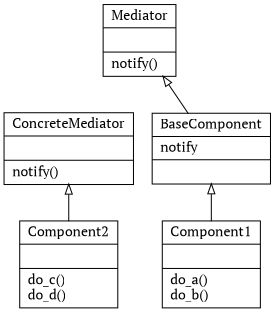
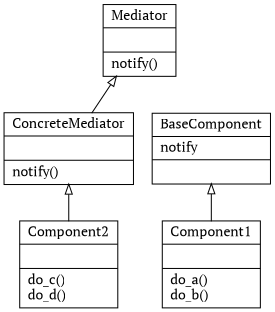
  digraph {
    fontname="PT Serif"
    rankdir=BT
    node [fontname="PT Serif" shape=record]
    edge [arrowhead=empty arrowtail=none fontname="PT Serif"]
    n1 [label="{BaseComponent|notify\l|}"]
    n2 [label="{Component1|\l|do_a()\ldo_b()\l}"]
    n3 [label="{Component2|\l|do_c()\ldo_d()\l}"]
    n4 [label="{ConcreteMediator|\l|notify()\l}"]
    n5 [label="{Mediator|\l|notify()\l}"]
    n2 -> n1
    n3 -> n4
-   n1 -> n5
+   n4 -> n5
  }
